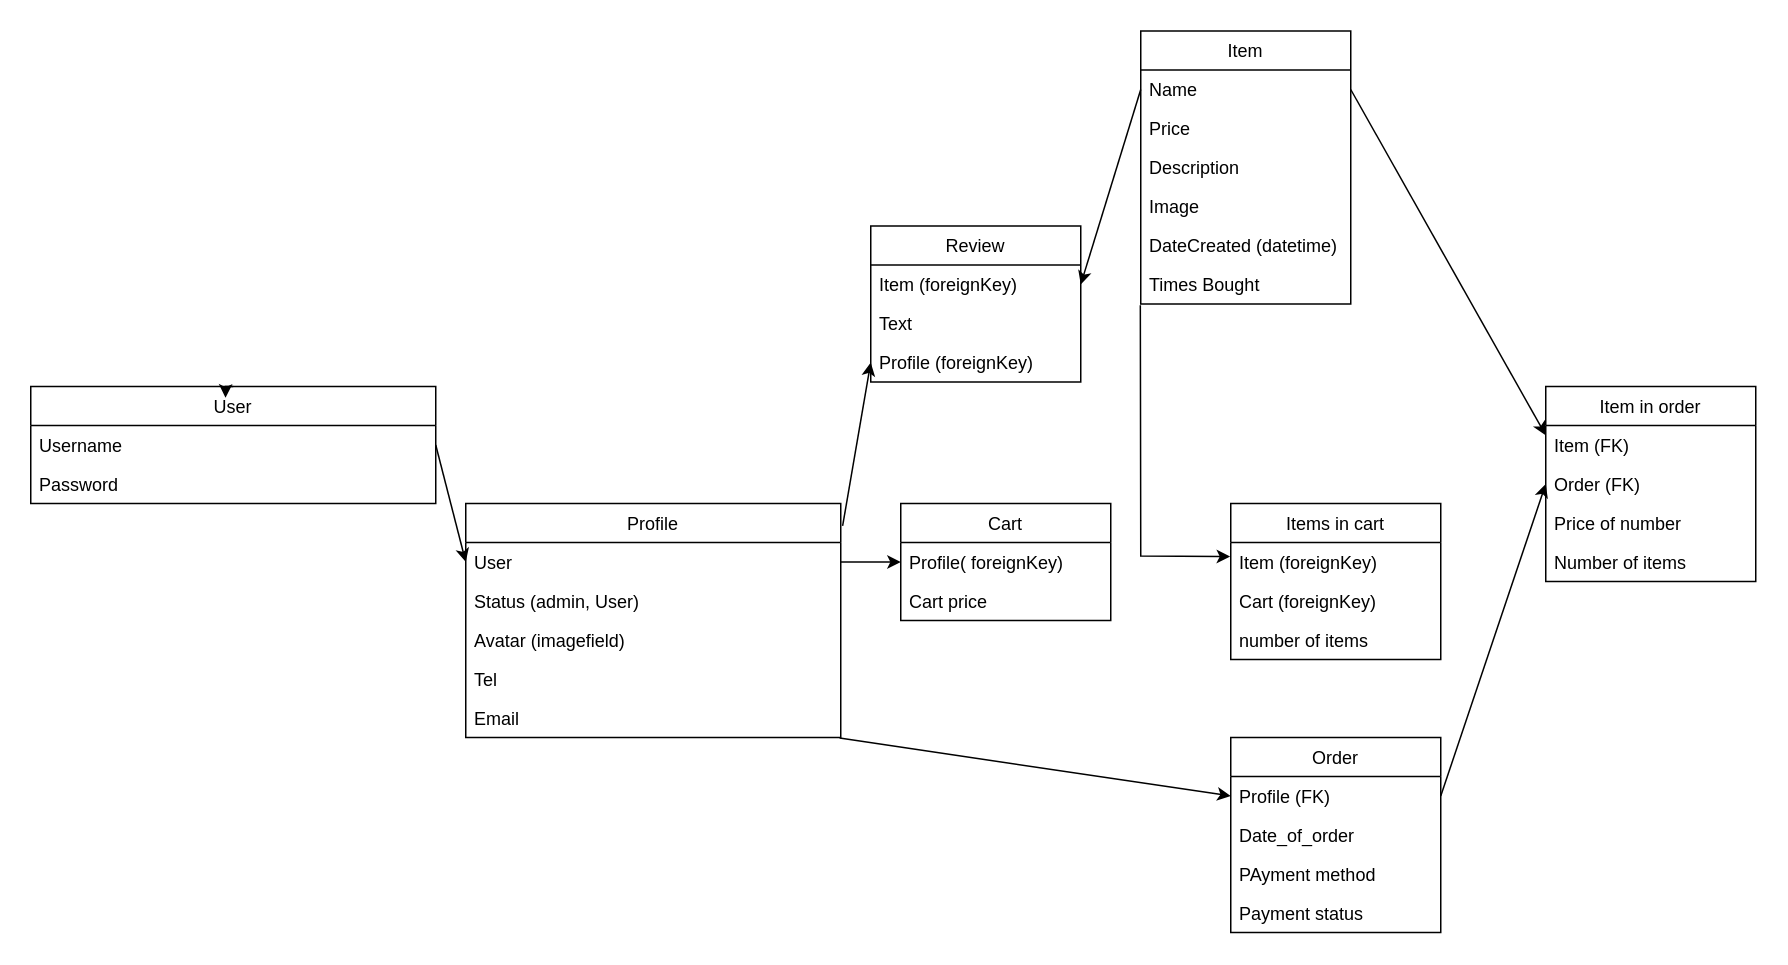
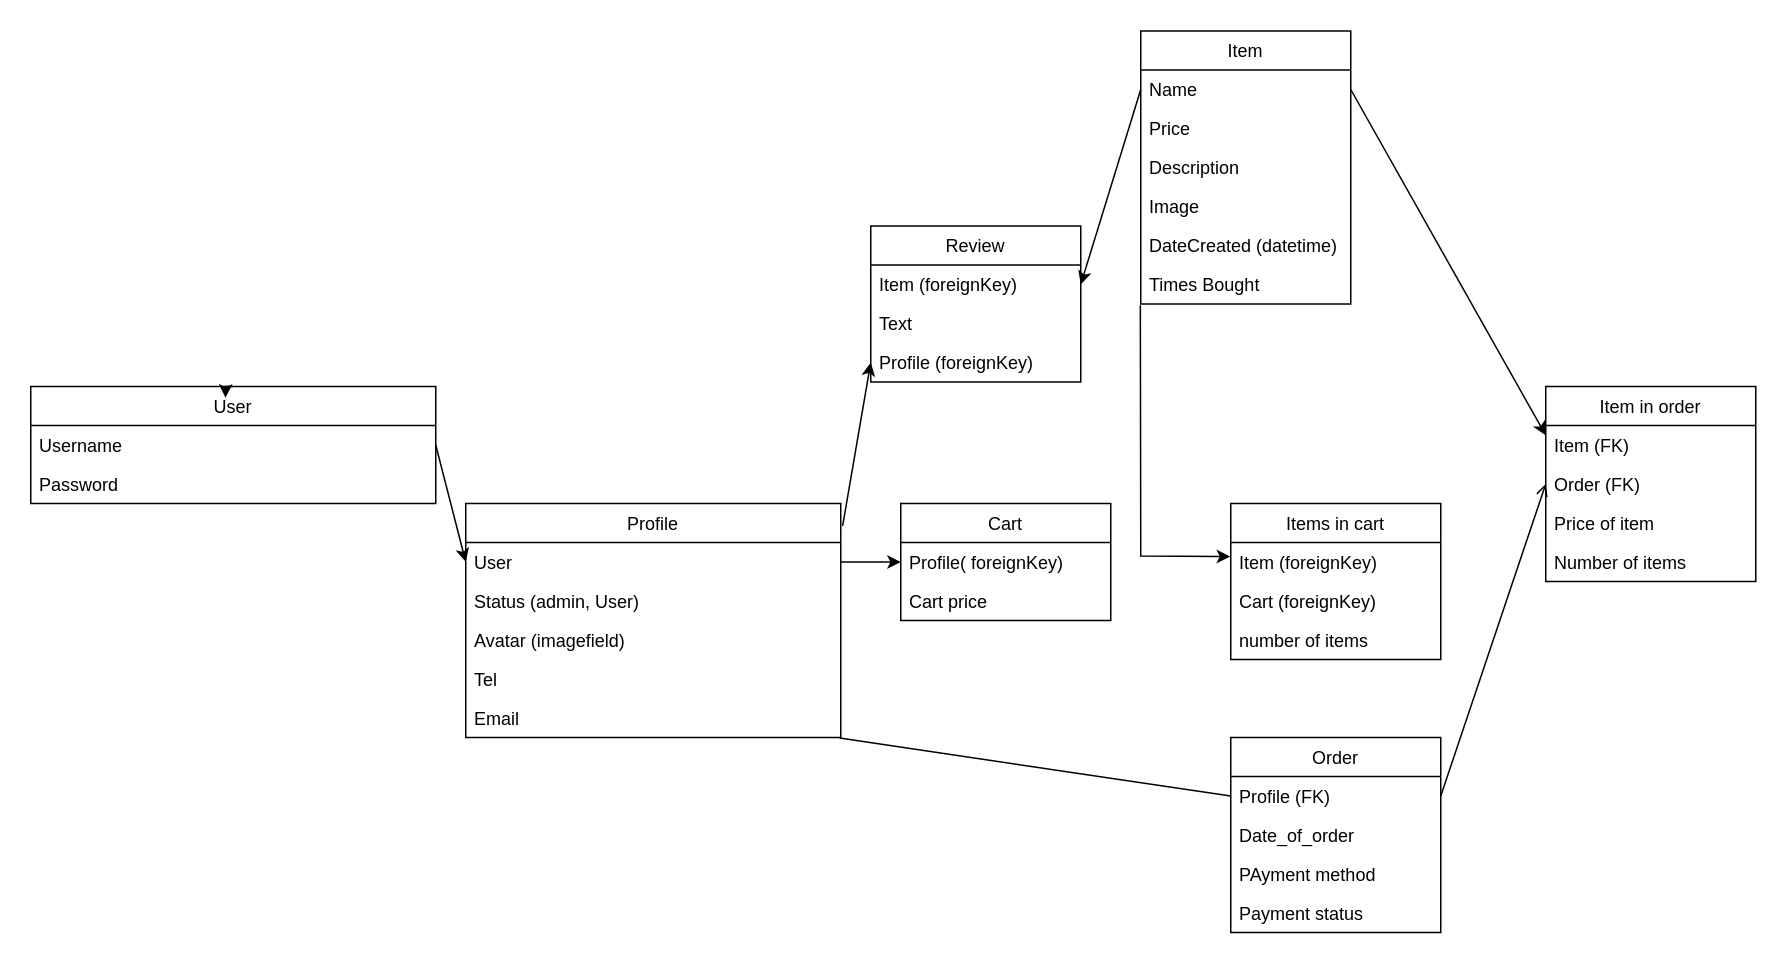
  <mxCell id="0" />
  <mxCell id="1" parent="0" />
  <mxCell id="2" value="Profile" style="swimlane;fontStyle=0;childLayout=stackLayout;horizontal=1;startSize=26;fillColor=none;horizontalStack=0;resizeParent=1;resizeParentMax=0;resizeLast=0;collapsible=1;marginBottom=0;" parent="1" vertex="1"><mxGeometry x="310" y="335" width="250" height="156" as="geometry"><mxRectangle x="80" y="310" width="100" height="30" as="alternateBounds" /></mxGeometry></mxCell>
  <mxCell id="3" value="User" style="text;strokeColor=none;fillColor=none;align=left;verticalAlign=top;spacingLeft=4;spacingRight=4;overflow=hidden;rotatable=0;points=[[0,0.5],[1,0.5]];portConstraint=eastwest;" parent="2" vertex="1"><mxGeometry y="26" width="250" height="26" as="geometry" /></mxCell>
  <mxCell id="4" value="Status (admin, User)" style="text;strokeColor=none;fillColor=none;align=left;verticalAlign=top;spacingLeft=4;spacingRight=4;overflow=hidden;rotatable=0;points=[[0,0.5],[1,0.5]];portConstraint=eastwest;" parent="2" vertex="1"><mxGeometry y="52" width="250" height="26" as="geometry" /></mxCell>
  <mxCell id="5" value="Avatar (imagefield)" style="text;strokeColor=none;fillColor=none;align=left;verticalAlign=top;spacingLeft=4;spacingRight=4;overflow=hidden;rotatable=0;points=[[0,0.5],[1,0.5]];portConstraint=eastwest;" parent="2" vertex="1"><mxGeometry y="78" width="250" height="26" as="geometry" /></mxCell>
  <mxCell id="6" value="Tel" style="text;strokeColor=none;fillColor=none;align=left;verticalAlign=top;spacingLeft=4;spacingRight=4;overflow=hidden;rotatable=0;points=[[0,0.5],[1,0.5]];portConstraint=eastwest;" parent="2" vertex="1"><mxGeometry y="104" width="250" height="26" as="geometry" /></mxCell>
  <mxCell id="7" value="Email" style="text;strokeColor=none;fillColor=none;align=left;verticalAlign=top;spacingLeft=4;spacingRight=4;overflow=hidden;rotatable=0;points=[[0,0.5],[1,0.5]];portConstraint=eastwest;" parent="2" vertex="1"><mxGeometry y="130" width="250" height="26" as="geometry" /></mxCell>
  <mxCell id="8" value="User" style="swimlane;fontStyle=0;childLayout=stackLayout;horizontal=1;startSize=26;fillColor=none;horizontalStack=0;resizeParent=1;resizeParentMax=0;resizeLast=0;collapsible=1;marginBottom=0;" parent="1" vertex="1"><mxGeometry x="20" y="257" width="270" height="78" as="geometry" /></mxCell>
  <mxCell id="9" value="Username" style="text;strokeColor=none;fillColor=none;align=left;verticalAlign=top;spacingLeft=4;spacingRight=4;overflow=hidden;rotatable=0;points=[[0,0.5],[1,0.5]];portConstraint=eastwest;" parent="8" vertex="1"><mxGeometry y="26" width="270" height="26" as="geometry" /></mxCell>
  <mxCell id="10" value="Password" style="text;strokeColor=none;fillColor=none;align=left;verticalAlign=top;spacingLeft=4;spacingRight=4;overflow=hidden;rotatable=0;points=[[0,0.5],[1,0.5]];portConstraint=eastwest;" parent="8" vertex="1"><mxGeometry y="52" width="270" height="26" as="geometry" /></mxCell>
  <mxCell id="11" style="edgeStyle=orthogonalEdgeStyle;rounded=0;orthogonalLoop=1;jettySize=auto;html=1;exitX=0.5;exitY=0;exitDx=0;exitDy=0;entryX=0.481;entryY=0.096;entryDx=0;entryDy=0;entryPerimeter=0;" parent="1" source="8" target="8" edge="1"><mxGeometry relative="1" as="geometry" /></mxCell>
  <mxCell id="12" value="" style="endArrow=classic;html=1;rounded=0;entryX=0;entryY=0.5;entryDx=0;entryDy=0;exitX=1;exitY=0.5;exitDx=0;exitDy=0;" parent="1" source="9" target="3" edge="1"><mxGeometry width="50" height="50" relative="1" as="geometry"><mxPoint x="290" y="320" as="sourcePoint" /><mxPoint x="340" y="360" as="targetPoint" /></mxGeometry></mxCell>
  <mxCell id="13" value="Cart" style="swimlane;fontStyle=0;childLayout=stackLayout;horizontal=1;startSize=26;fillColor=none;horizontalStack=0;resizeParent=1;resizeParentMax=0;resizeLast=0;collapsible=1;marginBottom=0;" parent="1" vertex="1"><mxGeometry x="600" y="335" width="140" height="78" as="geometry" /></mxCell>
  <mxCell id="14" value="Profile( foreignKey)" style="text;strokeColor=none;fillColor=none;align=left;verticalAlign=top;spacingLeft=4;spacingRight=4;overflow=hidden;rotatable=0;points=[[0,0.5],[1,0.5]];portConstraint=eastwest;" parent="13" vertex="1"><mxGeometry y="26" width="140" height="26" as="geometry" /></mxCell>
  <mxCell id="15" value="Cart price" style="text;strokeColor=none;fillColor=none;align=left;verticalAlign=top;spacingLeft=4;spacingRight=4;overflow=hidden;rotatable=0;points=[[0,0.5],[1,0.5]];portConstraint=eastwest;" parent="13" vertex="1"><mxGeometry y="52" width="140" height="26" as="geometry" /></mxCell>
  <mxCell id="16" value="" style="endArrow=classic;html=1;rounded=0;exitX=1;exitY=0.5;exitDx=0;exitDy=0;entryX=0;entryY=0.5;entryDx=0;entryDy=0;" parent="1" source="3" target="14" edge="1"><mxGeometry width="50" height="50" relative="1" as="geometry"><mxPoint x="620" y="450" as="sourcePoint" /><mxPoint x="720" y="450" as="targetPoint" /><Array as="points" /></mxGeometry></mxCell>
  <mxCell id="17" value="Item" style="swimlane;fontStyle=0;childLayout=stackLayout;horizontal=1;startSize=26;fillColor=none;horizontalStack=0;resizeParent=1;resizeParentMax=0;resizeLast=0;collapsible=1;marginBottom=0;" parent="1" vertex="1"><mxGeometry x="760" y="20" width="140" height="182" as="geometry" /></mxCell>
  <mxCell id="18" value="Name" style="text;strokeColor=none;fillColor=none;align=left;verticalAlign=top;spacingLeft=4;spacingRight=4;overflow=hidden;rotatable=0;points=[[0,0.5],[1,0.5]];portConstraint=eastwest;" parent="17" vertex="1"><mxGeometry y="26" width="140" height="26" as="geometry" /></mxCell>
  <mxCell id="19" value="Price" style="text;strokeColor=none;fillColor=none;align=left;verticalAlign=top;spacingLeft=4;spacingRight=4;overflow=hidden;rotatable=0;points=[[0,0.5],[1,0.5]];portConstraint=eastwest;" parent="17" vertex="1"><mxGeometry y="52" width="140" height="26" as="geometry" /></mxCell>
  <mxCell id="20" value="Description" style="text;strokeColor=none;fillColor=none;align=left;verticalAlign=top;spacingLeft=4;spacingRight=4;overflow=hidden;rotatable=0;points=[[0,0.5],[1,0.5]];portConstraint=eastwest;" vertex="1" parent="17"><mxGeometry y="78" width="140" height="26" as="geometry" /></mxCell>
  <mxCell id="21" value="Image" style="text;strokeColor=none;fillColor=none;align=left;verticalAlign=top;spacingLeft=4;spacingRight=4;overflow=hidden;rotatable=0;points=[[0,0.5],[1,0.5]];portConstraint=eastwest;" vertex="1" parent="17"><mxGeometry y="104" width="140" height="26" as="geometry" /></mxCell>
  <mxCell id="22" value="DateCreated (datetime)" style="text;strokeColor=none;fillColor=none;align=left;verticalAlign=top;spacingLeft=4;spacingRight=4;overflow=hidden;rotatable=0;points=[[0,0.5],[1,0.5]];portConstraint=eastwest;" vertex="1" parent="17"><mxGeometry y="130" width="140" height="26" as="geometry" /></mxCell>
  <mxCell id="23" value="Times Bought" style="text;strokeColor=none;fillColor=none;align=left;verticalAlign=top;spacingLeft=4;spacingRight=4;overflow=hidden;rotatable=0;points=[[0,0.5],[1,0.5]];portConstraint=eastwest;" vertex="1" parent="17"><mxGeometry y="156" width="140" height="26" as="geometry" /></mxCell>
  <mxCell id="24" value="Review" style="swimlane;fontStyle=0;childLayout=stackLayout;horizontal=1;startSize=26;fillColor=none;horizontalStack=0;resizeParent=1;resizeParentMax=0;resizeLast=0;collapsible=1;marginBottom=0;" vertex="1" parent="1"><mxGeometry x="580" y="150" width="140" height="104" as="geometry" /></mxCell>
  <mxCell id="25" value="Item (foreignKey)" style="text;strokeColor=none;fillColor=none;align=left;verticalAlign=top;spacingLeft=4;spacingRight=4;overflow=hidden;rotatable=0;points=[[0,0.5],[1,0.5]];portConstraint=eastwest;" vertex="1" parent="24"><mxGeometry y="26" width="140" height="26" as="geometry" /></mxCell>
  <mxCell id="26" value="Text" style="text;strokeColor=none;fillColor=none;align=left;verticalAlign=top;spacingLeft=4;spacingRight=4;overflow=hidden;rotatable=0;points=[[0,0.5],[1,0.5]];portConstraint=eastwest;" vertex="1" parent="24"><mxGeometry y="52" width="140" height="26" as="geometry" /></mxCell>
  <mxCell id="27" value="Profile (foreignKey)" style="text;strokeColor=none;fillColor=none;align=left;verticalAlign=top;spacingLeft=4;spacingRight=4;overflow=hidden;rotatable=0;points=[[0,0.5],[1,0.5]];portConstraint=eastwest;" vertex="1" parent="24"><mxGeometry y="78" width="140" height="26" as="geometry" /></mxCell>
  <mxCell id="28" value="" style="endArrow=classic;html=1;rounded=0;exitX=1.005;exitY=0.096;exitDx=0;exitDy=0;exitPerimeter=0;entryX=0;entryY=0.5;entryDx=0;entryDy=0;" edge="1" parent="1" source="2" target="27"><mxGeometry width="50" height="50" relative="1" as="geometry"><mxPoint x="620" y="448" as="sourcePoint" /><mxPoint x="700" y="350" as="targetPoint" /><Array as="points" /></mxGeometry></mxCell>
  <mxCell id="29" value="" style="endArrow=classic;html=1;rounded=0;exitX=0;exitY=0.5;exitDx=0;exitDy=0;entryX=1;entryY=0.5;entryDx=0;entryDy=0;" edge="1" parent="1" source="18" target="25"><mxGeometry width="50" height="50" relative="1" as="geometry"><mxPoint x="790" y="320" as="sourcePoint" /><mxPoint x="840" y="270" as="targetPoint" /></mxGeometry></mxCell>
  <mxCell id="30" value="Items in cart" style="swimlane;fontStyle=0;childLayout=stackLayout;horizontal=1;startSize=26;fillColor=none;horizontalStack=0;resizeParent=1;resizeParentMax=0;resizeLast=0;collapsible=1;marginBottom=0;" vertex="1" parent="1"><mxGeometry x="820" y="335" width="140" height="104" as="geometry" /></mxCell>
  <mxCell id="31" value="Item (foreignKey)" style="text;strokeColor=none;fillColor=none;align=left;verticalAlign=top;spacingLeft=4;spacingRight=4;overflow=hidden;rotatable=0;points=[[0,0.5],[1,0.5]];portConstraint=eastwest;" vertex="1" parent="30"><mxGeometry y="26" width="140" height="26" as="geometry" /></mxCell>
  <mxCell id="32" value="Cart (foreignKey)" style="text;strokeColor=none;fillColor=none;align=left;verticalAlign=top;spacingLeft=4;spacingRight=4;overflow=hidden;rotatable=0;points=[[0,0.5],[1,0.5]];portConstraint=eastwest;" vertex="1" parent="30"><mxGeometry y="52" width="140" height="26" as="geometry" /></mxCell>
  <mxCell id="33" value="number of items" style="text;strokeColor=none;fillColor=none;align=left;verticalAlign=top;spacingLeft=4;spacingRight=4;overflow=hidden;rotatable=0;points=[[0,0.5],[1,0.5]];portConstraint=eastwest;" vertex="1" parent="30"><mxGeometry y="78" width="140" height="26" as="geometry" /></mxCell>
  <mxCell id="34" value="" style="endArrow=classic;html=1;rounded=0;exitX=-0.002;exitY=1.032;exitDx=0;exitDy=0;exitPerimeter=0;entryX=-0.003;entryY=0.36;entryDx=0;entryDy=0;entryPerimeter=0;" edge="1" parent="1" source="23" target="31"><mxGeometry width="50" height="50" relative="1" as="geometry"><mxPoint x="1220" y="180" as="sourcePoint" /><mxPoint x="784" y="370" as="targetPoint" /><Array as="points"><mxPoint x="760" y="370" /></Array></mxGeometry></mxCell>
  <mxCell id="35" value="Item in order" style="swimlane;fontStyle=0;childLayout=stackLayout;horizontal=1;startSize=26;fillColor=none;horizontalStack=0;resizeParent=1;resizeParentMax=0;resizeLast=0;collapsible=1;marginBottom=0;" vertex="1" parent="1"><mxGeometry x="1030" y="257" width="140" height="130" as="geometry" /></mxCell>
  <mxCell id="36" value="Item (FK)" style="text;strokeColor=none;fillColor=none;align=left;verticalAlign=top;spacingLeft=4;spacingRight=4;overflow=hidden;rotatable=0;points=[[0,0.5],[1,0.5]];portConstraint=eastwest;" vertex="1" parent="35"><mxGeometry y="26" width="140" height="26" as="geometry" /></mxCell>
  <mxCell id="37" value="Order (FK)" style="text;strokeColor=none;fillColor=none;align=left;verticalAlign=top;spacingLeft=4;spacingRight=4;overflow=hidden;rotatable=0;points=[[0,0.5],[1,0.5]];portConstraint=eastwest;" vertex="1" parent="35"><mxGeometry y="52" width="140" height="26" as="geometry" /></mxCell>
- <mxCell id="38" value="Price of number" style="text;strokeColor=none;fillColor=none;align=left;verticalAlign=top;spacingLeft=4;spacingRight=4;overflow=hidden;rotatable=0;points=[[0,0.5],[1,0.5]];portConstraint=eastwest;" vertex="1" parent="35"><mxGeometry y="78" width="140" height="26" as="geometry" /></mxCell>
+ <mxCell id="38" value="Price of item" style="text;strokeColor=none;fillColor=none;align=left;verticalAlign=top;spacingLeft=4;spacingRight=4;overflow=hidden;rotatable=0;points=[[0,0.5],[1,0.5]];portConstraint=eastwest;" vertex="1" parent="35"><mxGeometry y="78" width="140" height="26" as="geometry" /></mxCell>
  <mxCell id="39" value="Number of items&#10;" style="text;strokeColor=none;fillColor=none;align=left;verticalAlign=top;spacingLeft=4;spacingRight=4;overflow=hidden;rotatable=0;points=[[0,0.5],[1,0.5]];portConstraint=eastwest;" vertex="1" parent="35"><mxGeometry y="104" width="140" height="26" as="geometry" /></mxCell>
  <mxCell id="40" value="" style="endArrow=classic;html=1;rounded=0;exitX=1;exitY=0.5;exitDx=0;exitDy=0;entryX=0;entryY=0.25;entryDx=0;entryDy=0;" edge="1" parent="1" source="18" target="35"><mxGeometry width="50" height="50" relative="1" as="geometry"><mxPoint x="1140" y="50" as="sourcePoint" /><mxPoint x="1450" y="250" as="targetPoint" /></mxGeometry></mxCell>
  <mxCell id="41" value="Order" style="swimlane;fontStyle=0;childLayout=stackLayout;horizontal=1;startSize=26;fillColor=none;horizontalStack=0;resizeParent=1;resizeParentMax=0;resizeLast=0;collapsible=1;marginBottom=0;" vertex="1" parent="1"><mxGeometry x="820" y="491" width="140" height="130" as="geometry" /></mxCell>
  <mxCell id="42" value="Profile (FK)" style="text;strokeColor=none;fillColor=none;align=left;verticalAlign=top;spacingLeft=4;spacingRight=4;overflow=hidden;rotatable=0;points=[[0,0.5],[1,0.5]];portConstraint=eastwest;" vertex="1" parent="41"><mxGeometry y="26" width="140" height="26" as="geometry" /></mxCell>
  <mxCell id="43" value="Date_of_order" style="text;strokeColor=none;fillColor=none;align=left;verticalAlign=top;spacingLeft=4;spacingRight=4;overflow=hidden;rotatable=0;points=[[0,0.5],[1,0.5]];portConstraint=eastwest;" vertex="1" parent="41"><mxGeometry y="52" width="140" height="26" as="geometry" /></mxCell>
  <mxCell id="44" value="PAyment method" style="text;strokeColor=none;fillColor=none;align=left;verticalAlign=top;spacingLeft=4;spacingRight=4;overflow=hidden;rotatable=0;points=[[0,0.5],[1,0.5]];portConstraint=eastwest;" vertex="1" parent="41"><mxGeometry y="78" width="140" height="26" as="geometry" /></mxCell>
  <mxCell id="45" value="Payment status" style="text;strokeColor=none;fillColor=none;align=left;verticalAlign=top;spacingLeft=4;spacingRight=4;overflow=hidden;rotatable=0;points=[[0,0.5],[1,0.5]];portConstraint=eastwest;" vertex="1" parent="41"><mxGeometry y="104" width="140" height="26" as="geometry" /></mxCell>
- <mxCell id="46" value="" style="endArrow=classic;html=1;rounded=0;entryX=0;entryY=0.5;entryDx=0;entryDy=0;exitX=0.997;exitY=1.015;exitDx=0;exitDy=0;exitPerimeter=0;" edge="1" parent="1" source="7" target="42"><mxGeometry width="50" height="50" relative="1" as="geometry"><mxPoint x="660" y="450" as="sourcePoint" /><mxPoint x="900" y="584" as="targetPoint" /><Array as="points" /></mxGeometry></mxCell>
- <mxCell id="47" value="" style="endArrow=classic;html=1;rounded=0;entryX=0;entryY=0.5;entryDx=0;entryDy=0;exitX=1;exitY=0.5;exitDx=0;exitDy=0;" edge="1" parent="1" source="42" target="37"><mxGeometry width="50" height="50" relative="1" as="geometry"><mxPoint x="1300" y="600" as="sourcePoint" /><mxPoint x="1350" y="550" as="targetPoint" /></mxGeometry></mxCell>
+ <mxCell id="46" value="" style="endArrow=none;html=1;rounded=0;entryX=0;entryY=0.5;entryDx=0;entryDy=0;exitX=0.997;exitY=1.015;exitDx=0;exitDy=0;exitPerimeter=0;" edge="1" parent="1" source="7" target="42"><mxGeometry width="50" height="50" relative="1" as="geometry"><mxPoint x="660" y="450" as="sourcePoint" /><mxPoint x="900" y="584" as="targetPoint" /><Array as="points" /></mxGeometry></mxCell>
+ <mxCell id="47" value="" style="endArrow=open;html=1;rounded=0;entryX=0;entryY=0.5;entryDx=0;entryDy=0;exitX=1;exitY=0.5;exitDx=0;exitDy=0;" edge="1" parent="1" source="42" target="37"><mxGeometry width="50" height="50" relative="1" as="geometry"><mxPoint x="1300" y="600" as="sourcePoint" /><mxPoint x="1350" y="550" as="targetPoint" /></mxGeometry></mxCell>
